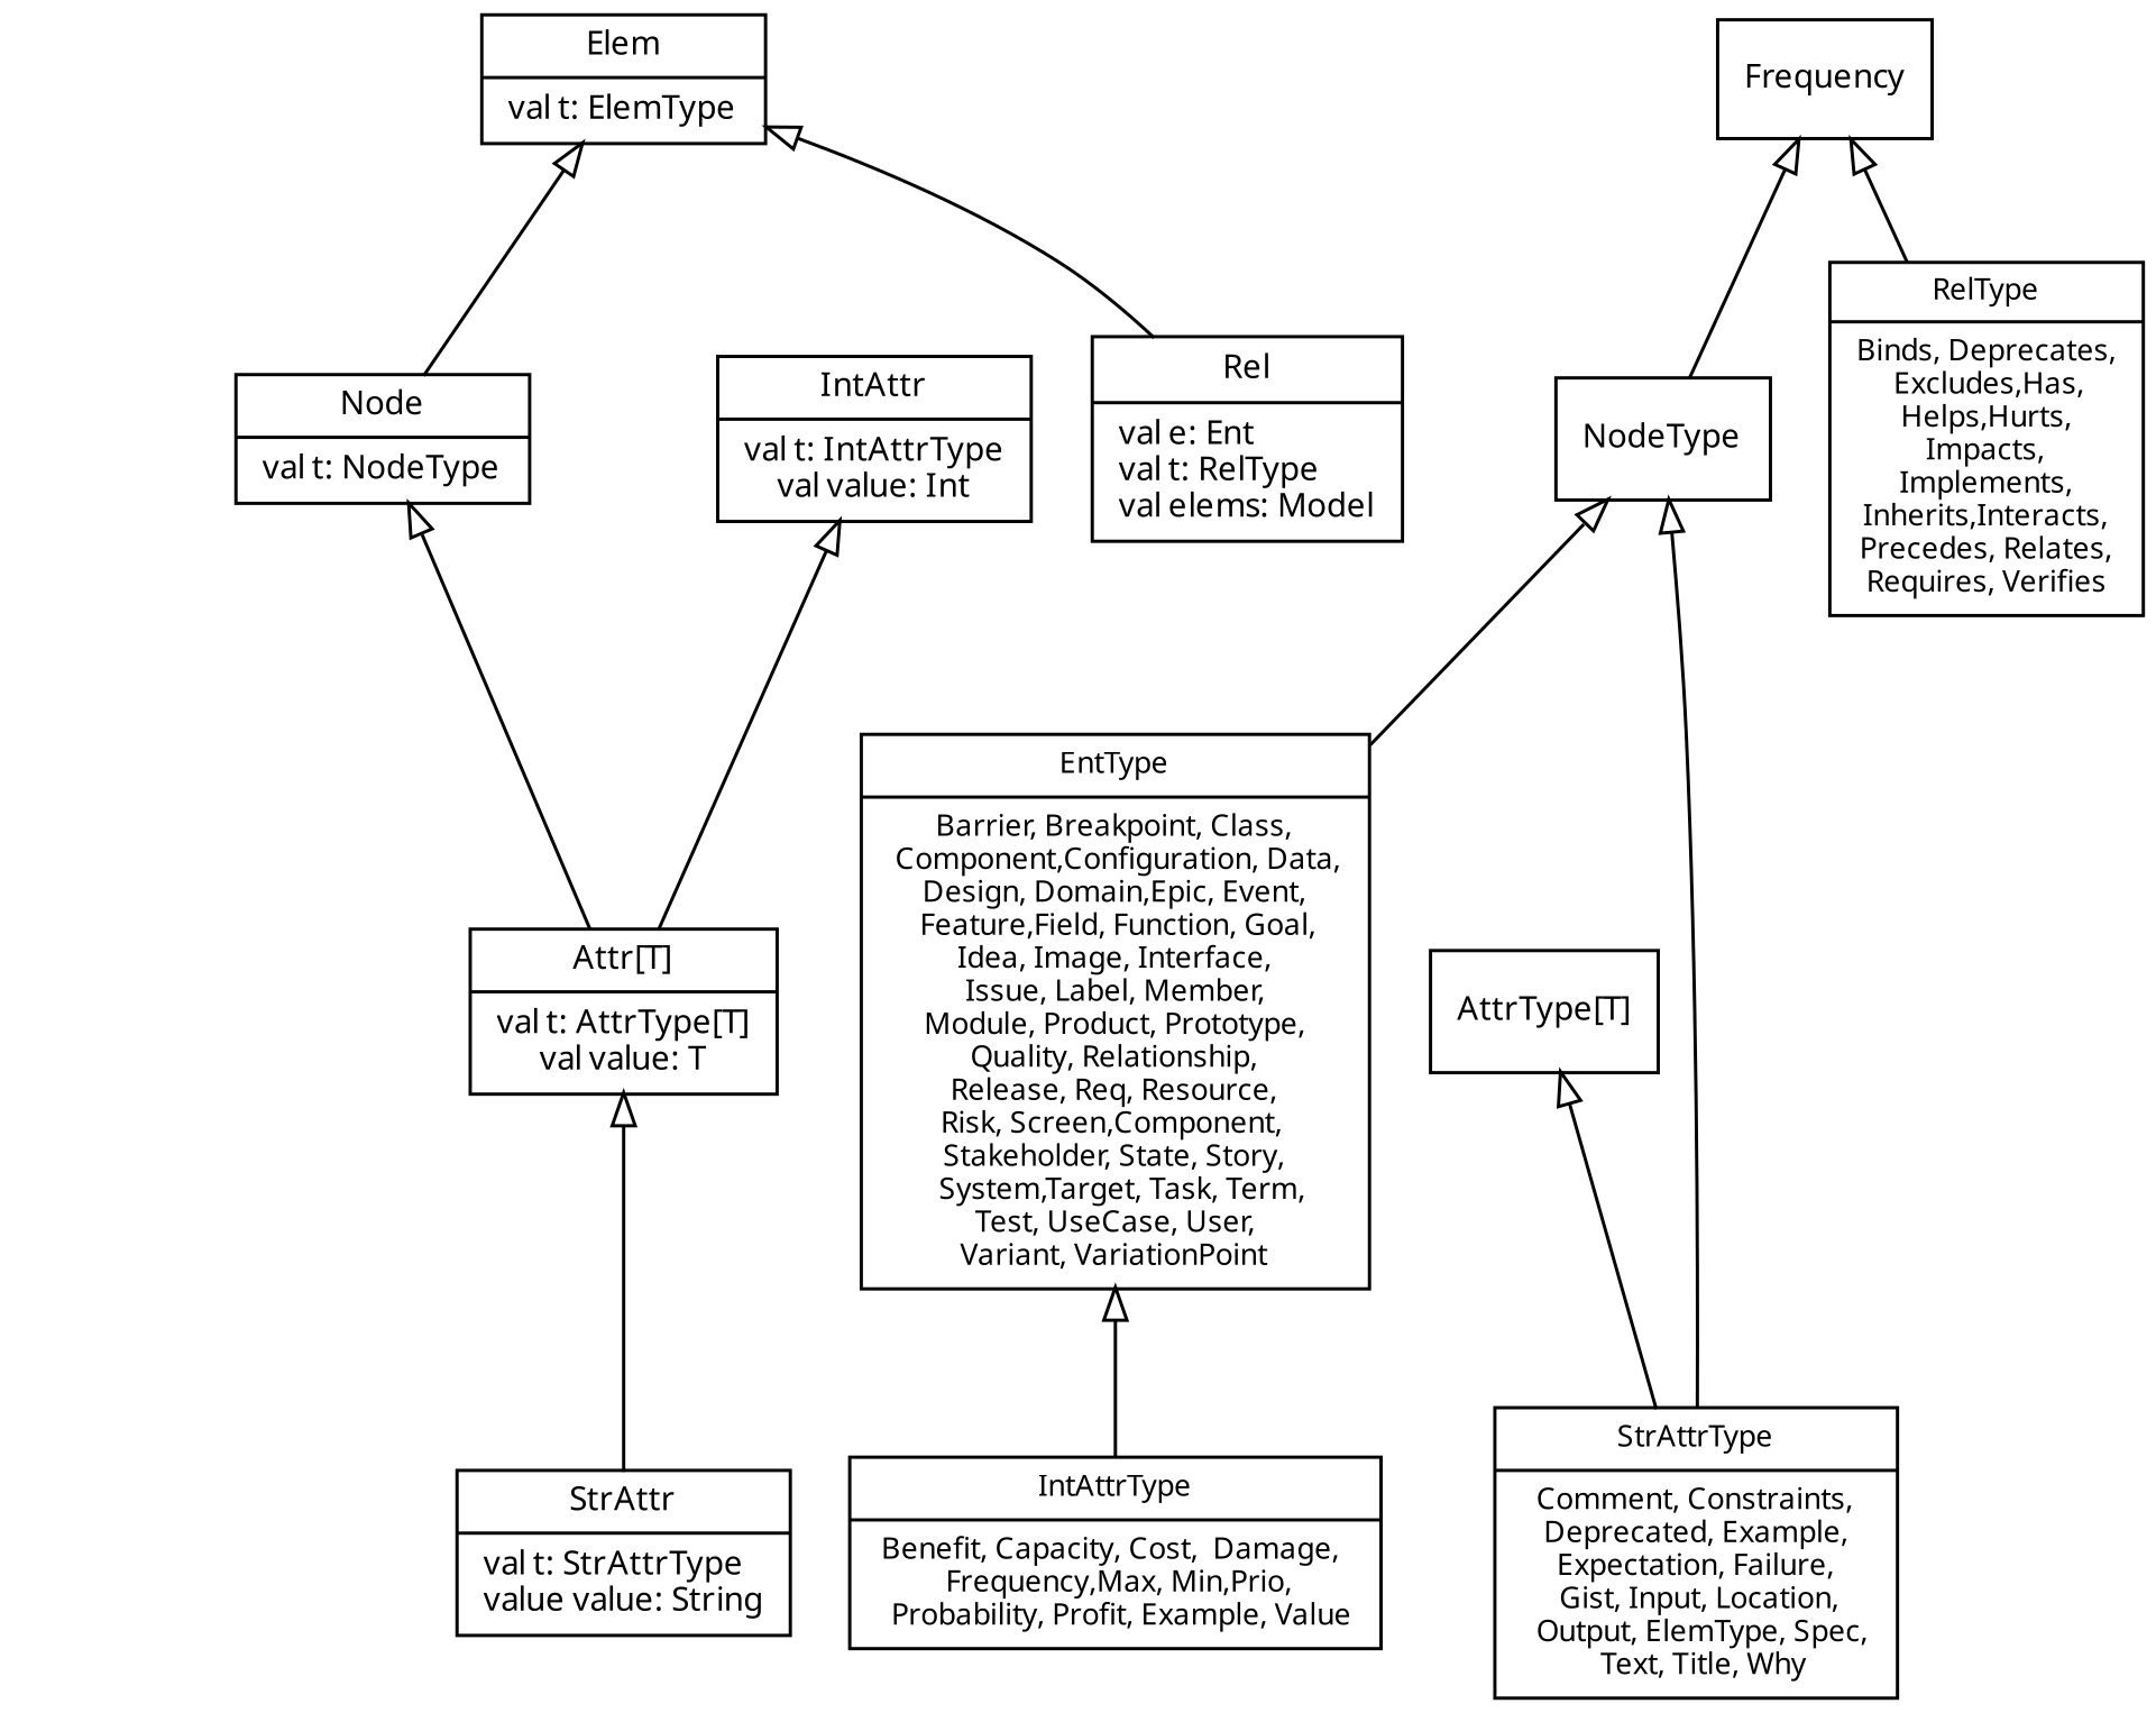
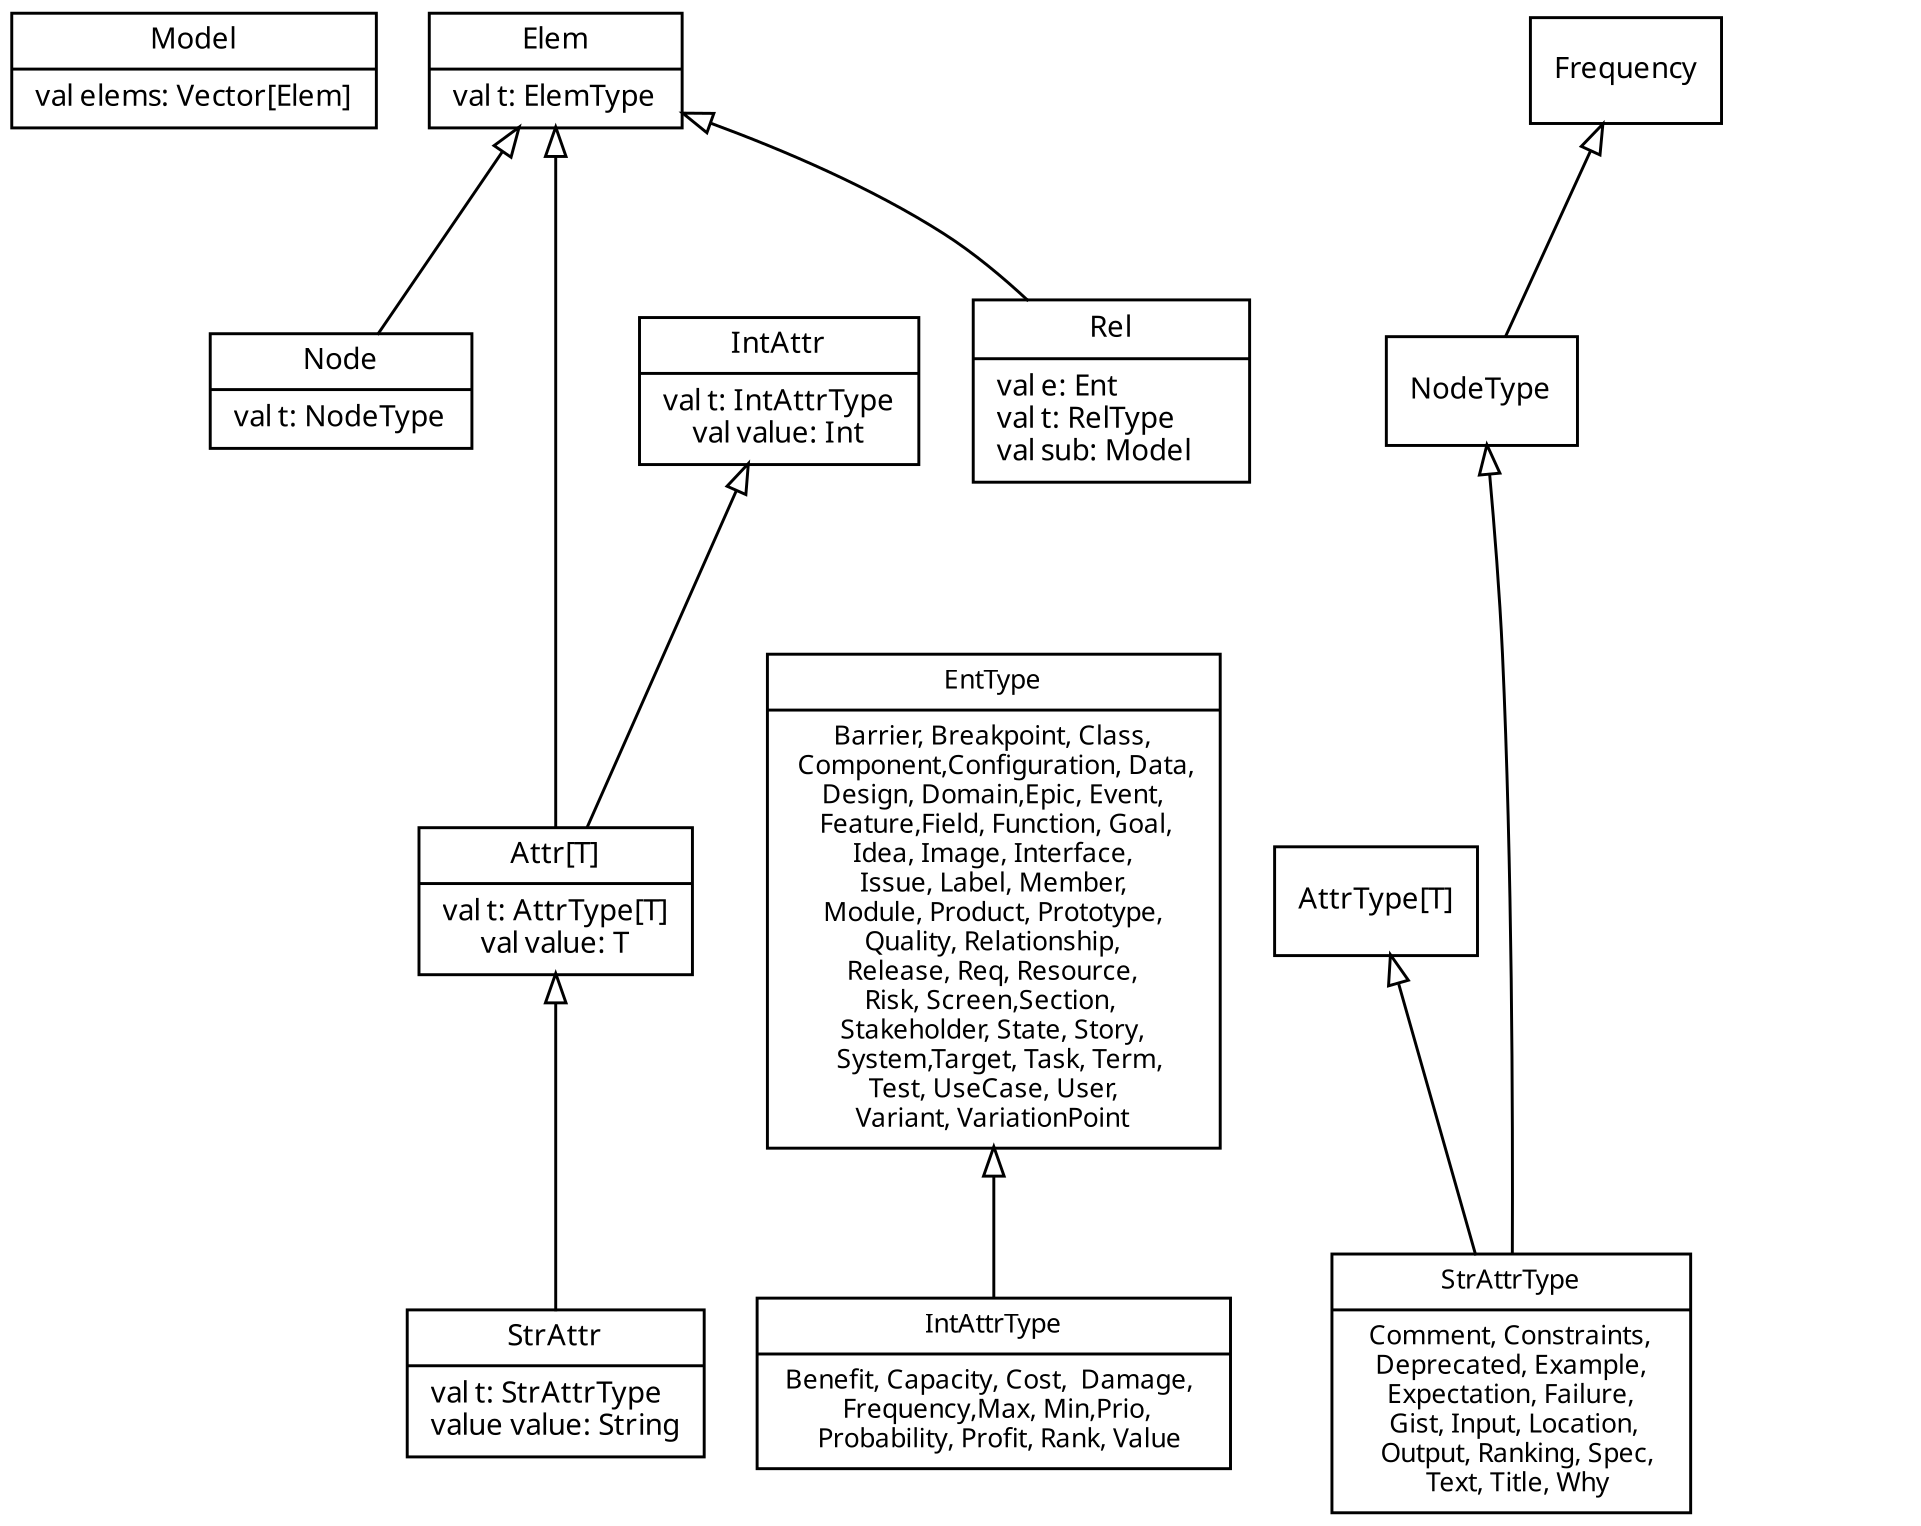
  digraph {
    fontname=Sans
    fontsize=10
    nojustify=true
    ordering=out
    rankdir=BT
    node [fontname=Sans fontsize=10 shape=record]
    edge [arrowhead=empty]
+   n1 [constraint=false label="{Model|val elems: Vector[Elem]}"]
    n2 [label="{Elem|val t: ElemType}"]
    n3 [label=Frequency shape=box]
    n4 [label="{Node|val t: NodeType}"]
-   n5 [label="{Rel|val e: Ent\lval t: RelType\lval elems: Model\l }"]
+   n5 [label="{Rel|val e: Ent\lval t: RelType\lval sub: Model\l }"]
    n6 [label="{Attr[T]|val t: AttrType[T]\lval value: T}"]
    n7 [label="{AttrType[T]}"]
    n8 [label="{IntAttr|val t: IntAttrType\lval value: Int}"]
    n9 [label="{NodeType}"]
    n10 [label="{StrAttr|val t: StrAttrType\lvalue value: String}"]
-   n11 [fontsize=9 label=<{EntType|Barrier, Breakpoint, Class,<BR/> Component,Configuration, Data,<BR/>Design, Domain,Epic, Event,<BR/> Feature,Field, Function, Goal,<BR/>Idea, Image, Interface,<BR/>Issue, Label, Member,<BR/>Module, Product, Prototype,<BR/>Quality, Relationship,<BR/>Release, Req, Resource,<BR/>Risk, Screen,Component, <BR/> Stakeholder, State, Story, <BR/>  System,Target, Task, Term,<BR/>Test, UseCase, User,<BR/>Variant, VariationPoint}>]
-   n12 [fontsize=9 label=<{StrAttrType|Comment, Constraints,<BR/> Deprecated, Example, <BR/> Expectation, Failure, <BR/>  Gist, Input, Location, <BR/>  Output, ElemType, Spec,<BR/>  Text, Title, Why}>]
-   n13 [fontsize=9 label=<{IntAttrType|Benefit, Capacity, Cost,  Damage, <BR/>  Frequency,Max, Min,Prio, <BR/>  Probability, Profit, Example, Value}>]
-   n14 [fontsize=9 label=<{RelType|Binds, Deprecates,<BR/> Excludes,Has,<BR/>Helps,Hurts,<BR/>Impacts,<BR/>Implements,<BR/>Inherits,Interacts,<BR/>Precedes, Relates,<BR/>Requires, Verifies}>]
+   n11 [fontsize=9 label=<{EntType|Barrier, Breakpoint, Class,<BR/> Component,Configuration, Data,<BR/>Design, Domain,Epic, Event,<BR/> Feature,Field, Function, Goal,<BR/>Idea, Image, Interface,<BR/>Issue, Label, Member,<BR/>Module, Product, Prototype,<BR/>Quality, Relationship,<BR/>Release, Req, Resource,<BR/>Risk, Screen,Section, <BR/> Stakeholder, State, Story, <BR/>  System,Target, Task, Term,<BR/>Test, UseCase, User,<BR/>Variant, VariationPoint}>]
+   n12 [fontsize=9 label=<{StrAttrType|Comment, Constraints,<BR/> Deprecated, Example, <BR/> Expectation, Failure, <BR/>  Gist, Input, Location, <BR/>  Output, Ranking, Spec,<BR/>  Text, Title, Why}>]
+   n13 [fontsize=9 label=<{IntAttrType|Benefit, Capacity, Cost,  Damage, <BR/>  Frequency,Max, Min,Prio, <BR/>  Probability, Profit, Rank, Value}>]
    subgraph sub_1 {
      rank=same
+     n1
      n2
      n3
    }
    subgraph sub_2 {
      rank=same
      n4
      n5
    }
    subgraph sub_3 {
      rank=same
      n6
      n7
    }
    n4 -> n2
    n5 -> n2
-   n6 -> n4
+   n6 -> n2
    n6 -> n8
    n9 -> n3
    n10 -> n6
-   n11 -> n9
    n12 -> n7
    n12 -> n9
    n13 -> n11
-   n14 -> n3
  }
